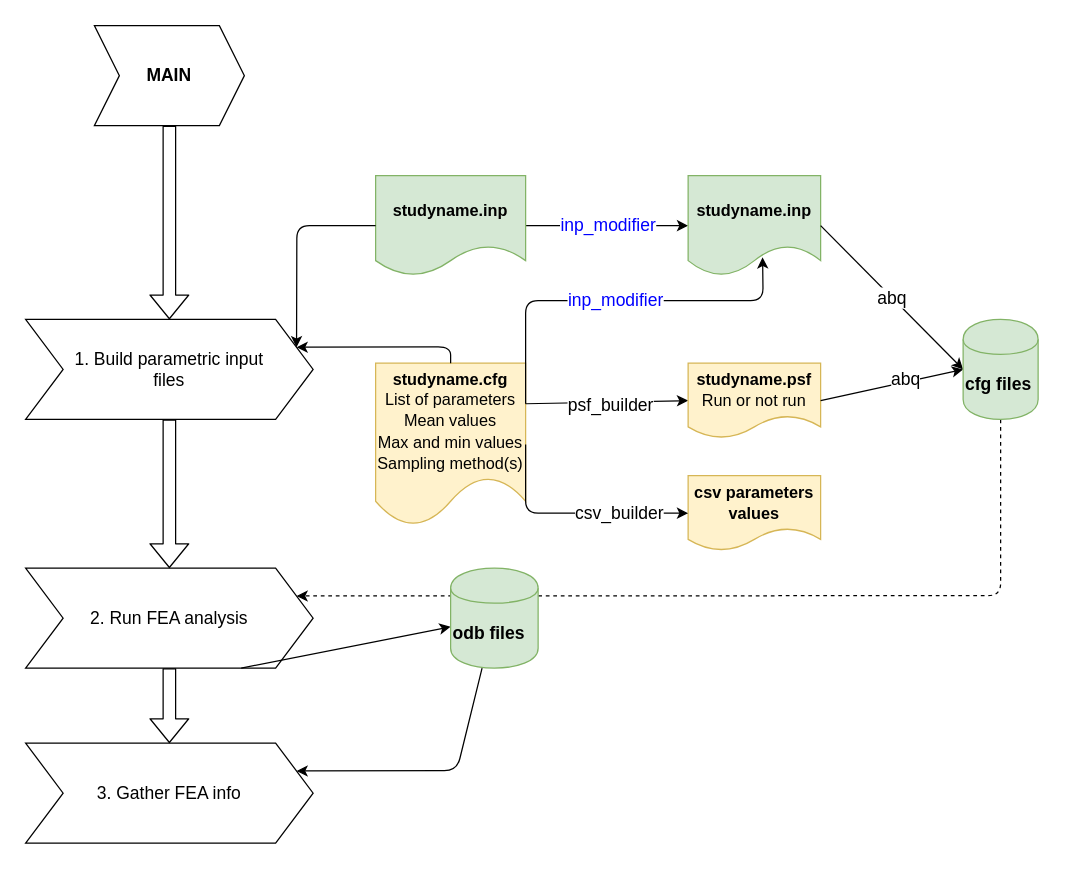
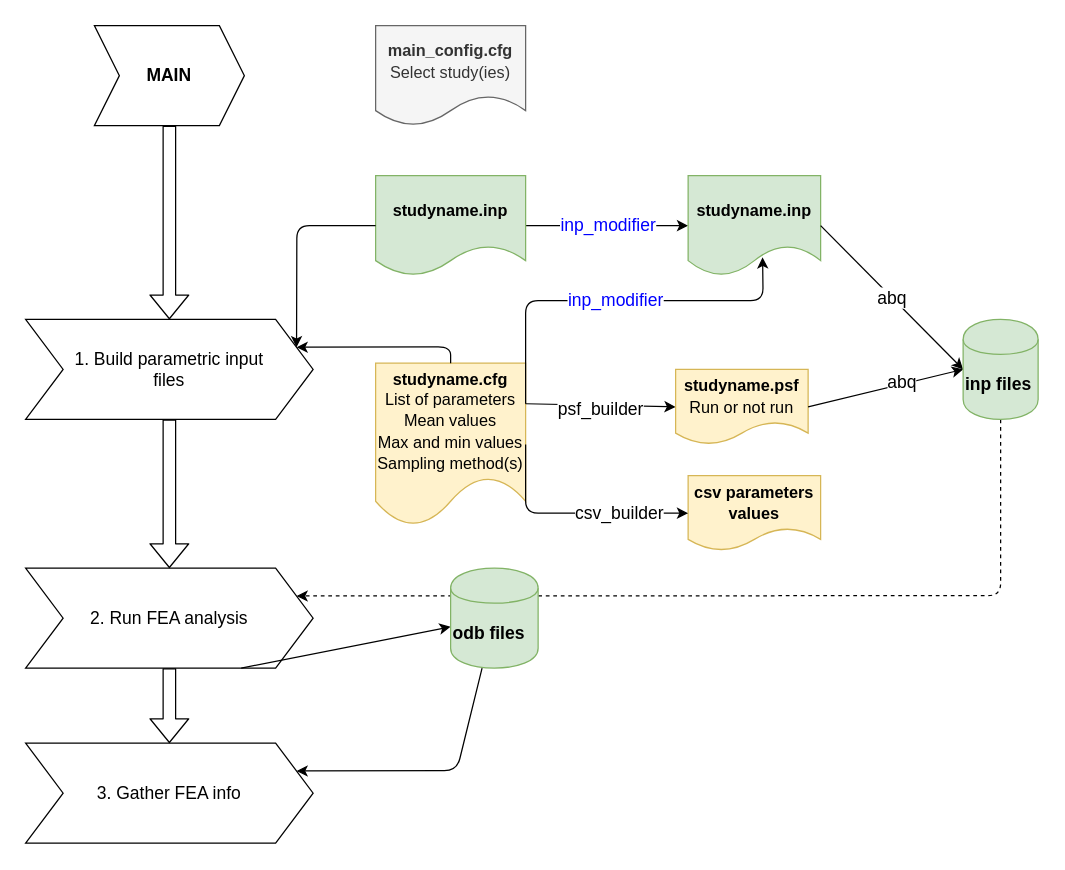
  <mxCell id="0" />
  <mxCell id="1" parent="0" />
  <mxCell id="2" value="1. Build parametric input&lt;br&gt;files" style="shape=step;perimeter=stepPerimeter;whiteSpace=wrap;html=1;fixedSize=1;fontSize=14;collapsible=1;portConstraintRotation=1;size=30;align=center;labelBackgroundColor=none;labelBorderColor=none;verticalAlign=middle;horizontal=1;" parent="1" vertex="1"><mxGeometry y="255" width="230" height="80" as="geometry" x="20"><mxRectangle x="277.5" y="260" width="245" height="20" as="alternateBounds" /></mxGeometry></mxCell>
  <mxCell id="3" value="MAIN" style="shape=step;perimeter=stepPerimeter;whiteSpace=wrap;html=1;fixedSize=1;rounded=0;shadow=0;glass=0;comic=0;fillColor=none;fontSize=14;fontStyle=1" parent="1" vertex="1"><mxGeometry x="75" y="20" width="120" height="80" as="geometry" /></mxCell>
+ <mxCell id="4" value="&lt;span style=&quot;font-size: 13px ; white-space: normal&quot;&gt;&lt;b&gt;main_config.cfg&lt;/b&gt;&lt;br&gt;Select study(ies)&lt;br&gt;&lt;/span&gt;" style="shape=document;whiteSpace=wrap;html=1;boundedLbl=1;rounded=0;shadow=0;glass=0;comic=0;fontSize=14;fillColor=#f5f5f5;strokeColor=#666666;fontColor=#333333;" parent="1" vertex="1"><mxGeometry x="300" y="20" width="120" height="80" as="geometry" /></mxCell>
  <mxCell id="5" value="" style="shape=flexArrow;endArrow=classic;html=1;fontSize=14;exitX=0.5;exitY=1;exitDx=0;exitDy=0;entryX=0.5;entryY=0;entryDx=0;entryDy=0;" parent="1" source="3" target="2" edge="1"><mxGeometry width="50" height="50" relative="1" as="geometry"><mxPoint x="40" y="770" as="sourcePoint" /><mxPoint x="170" y="260" as="targetPoint" /></mxGeometry></mxCell>
  <mxCell id="6" value="inp_modifier" style="edgeStyle=orthogonalEdgeStyle;rounded=0;orthogonalLoop=1;jettySize=auto;html=1;fontSize=14;fontColor=#0000FF;" parent="1" source="7" target="9" edge="1"><mxGeometry x="0.009" relative="1" as="geometry"><mxPoint as="offset" /></mxGeometry></mxCell>
  <mxCell id="7" value="&lt;span style=&quot;font-size: 13px ; font-weight: 700 ; white-space: normal&quot;&gt;studyname.inp&lt;/span&gt;" style="shape=document;whiteSpace=wrap;html=1;boundedLbl=1;rounded=0;shadow=0;glass=0;comic=0;fillColor=#d5e8d4;fontSize=14;strokeColor=#82b366;" parent="1" vertex="1"><mxGeometry x="300" y="140" width="120" height="80" as="geometry" /></mxCell>
  <mxCell id="8" value="&lt;b style=&quot;font-size: 13px ; white-space: normal&quot;&gt;studyname.cfg&lt;br&gt;&lt;/b&gt;&lt;span style=&quot;font-size: 13px&quot;&gt;List of parameters&lt;br&gt;&lt;/span&gt;&lt;span style=&quot;font-size: 13px&quot;&gt;Mean values&lt;br&gt;&lt;/span&gt;&lt;span style=&quot;font-size: 13px&quot;&gt;Max and min values&lt;br&gt;&lt;/span&gt;&lt;span style=&quot;font-size: 13px&quot;&gt;Sampling method(s)&lt;/span&gt;&lt;span style=&quot;font-size: 13px&quot;&gt;&lt;br&gt;&lt;/span&gt;" style="shape=document;whiteSpace=wrap;html=1;boundedLbl=1;rounded=0;shadow=0;glass=0;comic=0;fillColor=#fff2cc;fontSize=14;align=center;strokeColor=#d6b656;" parent="1" vertex="1"><mxGeometry x="300" y="290" width="120" height="130" as="geometry" /></mxCell>
  <mxCell id="9" value="&lt;span style=&quot;font-size: 13px ; font-weight: 700 ; white-space: normal&quot;&gt;studyname.inp&lt;/span&gt;" style="shape=document;whiteSpace=wrap;html=1;boundedLbl=1;rounded=0;shadow=0;glass=0;comic=0;fillColor=#d5e8d4;fontSize=14;strokeColor=#82b366;" parent="1" vertex="1"><mxGeometry x="550" y="140" width="106" height="80" as="geometry" /></mxCell>
  <mxCell id="10" value="" style="endArrow=classic;html=1;fontSize=14;entryX=0;entryY=0.5;entryDx=0;entryDy=0;exitX=1;exitY=0.25;exitDx=0;exitDy=0;" parent="1" source="8" target="12" edge="1"><mxGeometry width="50" height="50" relative="1" as="geometry"><mxPoint x="360" y="190" as="sourcePoint" /><mxPoint x="450" y="180" as="targetPoint" /></mxGeometry></mxCell>
  <mxCell id="11" value="psf_builder" style="text;html=1;resizable=0;points=[];align=center;verticalAlign=middle;labelBackgroundColor=#ffffff;fontSize=14;" parent="10" vertex="1" connectable="0"><mxGeometry x="0.373" y="-1" relative="1" as="geometry"><mxPoint x="-22" y="1.5" as="offset" /></mxGeometry></mxCell>
- <mxCell id="12" value="&lt;b style=&quot;font-size: 13px ; white-space: normal&quot;&gt;studyname.psf&lt;br&gt;&lt;/b&gt;&lt;span style=&quot;font-size: 13px&quot;&gt;Run or not run&lt;br&gt;&lt;/span&gt;" style="shape=document;whiteSpace=wrap;html=1;boundedLbl=1;rounded=0;shadow=0;glass=0;comic=0;fillColor=#fff2cc;fontSize=14;align=center;strokeColor=#d6b656;" parent="1" vertex="1"><mxGeometry x="550" y="290" width="106" height="60" as="geometry" /></mxCell>
+ <mxCell id="12" value="&lt;b style=&quot;font-size: 13px ; white-space: normal&quot;&gt;studyname.psf&lt;br&gt;&lt;/b&gt;&lt;span style=&quot;font-size: 13px&quot;&gt;Run or not run&lt;br&gt;&lt;/span&gt;" style="shape=document;whiteSpace=wrap;html=1;boundedLbl=1;rounded=0;shadow=0;glass=0;comic=0;fillColor=#fff2cc;fontSize=14;align=center;strokeColor=#d6b656;" parent="1" vertex="1"><mxGeometry x="540" y="295" width="106" height="60" as="geometry" /></mxCell>
  <mxCell id="13" value="" style="endArrow=classic;html=1;fontSize=14;entryX=0;entryY=0.5;entryDx=0;entryDy=0;exitX=1;exitY=0.5;exitDx=0;exitDy=0;" parent="1" source="12" target="22" edge="1"><mxGeometry width="50" height="50" relative="1" as="geometry"><mxPoint x="593.5" y="189.5" as="sourcePoint" /><mxPoint x="680" y="285" as="targetPoint" /></mxGeometry></mxCell>
  <mxCell id="14" value="abq" style="text;html=1;resizable=0;points=[];align=center;verticalAlign=middle;labelBackgroundColor=#ffffff;fontSize=14;" parent="13" vertex="1" connectable="0"><mxGeometry x="0.373" y="-1" relative="1" as="geometry"><mxPoint x="-11" y="-1" as="offset" /></mxGeometry></mxCell>
  <mxCell id="15" value="" style="endArrow=classic;html=1;fontSize=14;exitX=0;exitY=0.5;exitDx=0;exitDy=0;entryX=1;entryY=0.25;entryDx=0;entryDy=0;" parent="1" source="7" target="2" edge="1"><mxGeometry width="50" height="50" relative="1" as="geometry"><mxPoint x="-20" y="440" as="sourcePoint" /><mxPoint x="30" y="390" as="targetPoint" /><Array as="points"><mxPoint x="237" y="180" /></Array></mxGeometry></mxCell>
  <mxCell id="16" value="2. Run FEA analysis" style="shape=step;perimeter=stepPerimeter;whiteSpace=wrap;html=1;fixedSize=1;fontSize=14;collapsible=1;portConstraintRotation=1;size=30;align=center;labelBackgroundColor=none;labelBorderColor=none;verticalAlign=middle;horizontal=1;" parent="1" vertex="1"><mxGeometry y="454" width="230" height="80" as="geometry" x="20"><mxRectangle x="277.5" y="260" width="245" height="20" as="alternateBounds" /></mxGeometry></mxCell>
  <mxCell id="17" value="" style="shape=flexArrow;endArrow=classic;html=1;fontSize=14;entryX=0.5;entryY=0;entryDx=0;entryDy=0;exitX=0.5;exitY=1;exitDx=0;exitDy=0;" parent="1" source="2" target="16" edge="1"><mxGeometry width="50" height="50" relative="1" as="geometry"><mxPoint x="30" y="560" as="sourcePoint" /><mxPoint x="80" y="510" as="targetPoint" /></mxGeometry></mxCell>
  <mxCell id="18" value="" style="endArrow=classic;html=1;fontSize=14;entryX=1;entryY=0.25;entryDx=0;entryDy=0;dashed=1;" parent="1" source="22" target="16" edge="1"><mxGeometry width="50" height="50" relative="1" as="geometry"><mxPoint x="731.2" y="307.62" as="sourcePoint" /><mxPoint x="290" y="460" as="targetPoint" /><Array as="points"><mxPoint x="800" y="476" /></Array></mxGeometry></mxCell>
  <mxCell id="19" value="abq" style="endArrow=classic;html=1;fontSize=14;entryX=0;entryY=0.5;entryDx=0;entryDy=0;exitX=1;exitY=0.5;exitDx=0;exitDy=0;" parent="1" source="9" target="22" edge="1"><mxGeometry width="50" height="50" relative="1" as="geometry"><mxPoint x="30" y="670" as="sourcePoint" /><mxPoint x="680" y="285" as="targetPoint" /></mxGeometry></mxCell>
  <mxCell id="20" value="" style="endArrow=classic;html=1;fontSize=14;entryX=1;entryY=0.25;entryDx=0;entryDy=0;exitX=0.5;exitY=0;exitDx=0;exitDy=0;" parent="1" source="8" target="2" edge="1"><mxGeometry width="50" height="50" relative="1" as="geometry"><mxPoint x="30" y="670" as="sourcePoint" /><mxPoint x="80" y="620" as="targetPoint" /><Array as="points"><mxPoint x="360" y="277" /></Array></mxGeometry></mxCell>
  <mxCell id="21" value="" style="endArrow=classic;html=1;fontSize=14;exitX=0.75;exitY=1;exitDx=0;exitDy=0;" parent="1" source="16" target="23" edge="1"><mxGeometry width="50" height="50" relative="1" as="geometry"><mxPoint x="30" y="600" as="sourcePoint" /><mxPoint x="300" y="528" as="targetPoint" /></mxGeometry></mxCell>
- <mxCell id="22" value="cfg files" style="shape=cylinder;whiteSpace=wrap;html=1;boundedLbl=1;backgroundOutline=1;rounded=0;shadow=0;glass=0;comic=0;fillColor=#d5e8d4;fontSize=14;align=left;fontStyle=1;strokeColor=#82b366;" parent="1" vertex="1"><mxGeometry x="770" y="255" width="60" height="80" as="geometry" /></mxCell>
+ <mxCell id="22" value="inp files" style="shape=cylinder;whiteSpace=wrap;html=1;boundedLbl=1;backgroundOutline=1;rounded=0;shadow=0;glass=0;comic=0;fillColor=#d5e8d4;fontSize=14;align=left;fontStyle=1;strokeColor=#82b366;" parent="1" vertex="1"><mxGeometry x="770" y="255" width="60" height="80" as="geometry" /></mxCell>
  <mxCell id="23" value="odb files" style="shape=cylinder;whiteSpace=wrap;html=1;boundedLbl=1;backgroundOutline=1;rounded=0;shadow=0;glass=0;comic=0;fillColor=#d5e8d4;fontSize=14;align=left;fontStyle=1;strokeColor=#82b366;" parent="1" vertex="1"><mxGeometry x="360" y="454" width="70" height="80" as="geometry" /></mxCell>
  <mxCell id="24" value="3. Gather FEA info" style="shape=step;perimeter=stepPerimeter;whiteSpace=wrap;html=1;fixedSize=1;fontSize=14;collapsible=1;portConstraintRotation=1;size=30;align=center;labelBackgroundColor=none;labelBorderColor=none;verticalAlign=middle;horizontal=1;" parent="1" vertex="1"><mxGeometry y="594" width="230" height="80" as="geometry" x="20"><mxRectangle x="277.5" y="260" width="245" height="20" as="alternateBounds" /></mxGeometry></mxCell>
  <mxCell id="25" value="" style="shape=flexArrow;endArrow=classic;html=1;fontSize=14;exitX=0.5;exitY=1;exitDx=0;exitDy=0;entryX=0.5;entryY=0;entryDx=0;entryDy=0;" parent="1" source="16" target="24" edge="1"><mxGeometry width="50" height="50" relative="1" as="geometry"><mxPoint x="30" y="740" as="sourcePoint" /><mxPoint x="80" y="690" as="targetPoint" /></mxGeometry></mxCell>
  <mxCell id="26" value="" style="endArrow=classic;html=1;fontSize=14;entryX=1;entryY=0.25;entryDx=0;entryDy=0;" parent="1" source="23" target="24" edge="1"><mxGeometry width="50" height="50" relative="1" as="geometry"><mxPoint x="30" y="740" as="sourcePoint" /><mxPoint x="250" y="650" as="targetPoint" /><Array as="points"><mxPoint x="365" y="616" /></Array></mxGeometry></mxCell>
  <mxCell id="27" value="&lt;span style=&quot;font-size: 13px&quot;&gt;&lt;b&gt;csv parameters values&lt;/b&gt;&lt;br&gt;&lt;/span&gt;" style="shape=document;whiteSpace=wrap;html=1;boundedLbl=1;rounded=0;shadow=0;glass=0;comic=0;fillColor=#fff2cc;fontSize=14;align=center;strokeColor=#d6b656;" parent="1" vertex="1"><mxGeometry x="550" y="380" width="106" height="60" as="geometry" /></mxCell>
  <mxCell id="28" value="csv_builder" style="endArrow=classic;html=1;fontSize=14;entryX=0;entryY=0.5;entryDx=0;entryDy=0;exitX=1;exitY=0.5;exitDx=0;exitDy=0;" parent="1" source="8" target="27" edge="1"><mxGeometry x="0.409" width="50" height="50" relative="1" as="geometry"><mxPoint x="30" y="830" as="sourcePoint" /><mxPoint x="80" y="780" as="targetPoint" /><Array as="points"><mxPoint x="420" y="410" /></Array><mxPoint as="offset" /></mxGeometry></mxCell>
  <mxCell id="29" value="inp_modifier" style="endArrow=classic;html=1;fontColor=#0000FF;exitX=1;exitY=0.25;exitDx=0;exitDy=0;entryX=0.562;entryY=0.817;entryDx=0;entryDy=0;entryPerimeter=0;horizontal=1;fontSize=14;" edge="1" parent="1" source="8" target="9"><mxGeometry width="50" height="50" relative="1" as="geometry"><mxPoint x="30" y="750" as="sourcePoint" /><mxPoint x="480" y="190" as="targetPoint" /><Array as="points"><mxPoint x="420" y="240" /><mxPoint x="610" y="240" /></Array></mxGeometry></mxCell>
